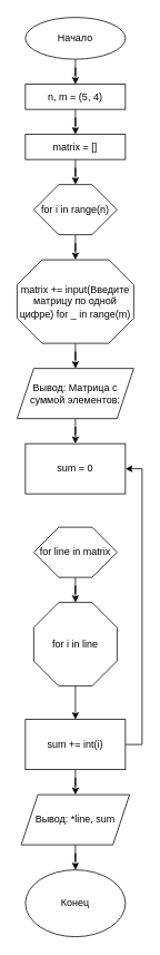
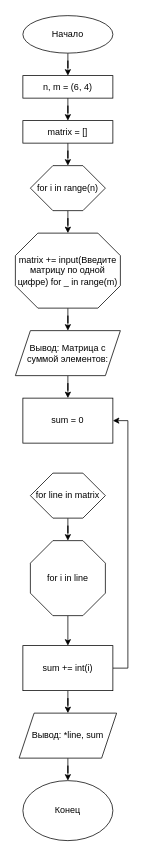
  <mxCell id="0" />
  <mxCell id="1" parent="0" />
  <mxCell id="2" style="edgeStyle=orthogonalEdgeStyle;rounded=0;orthogonalLoop=1;jettySize=auto;html=1;entryX=0.5;entryY=0;entryDx=0;entryDy=0;" edge="1" parent="1" source="3" target="5"><mxGeometry relative="1" as="geometry" /></mxCell>
  <mxCell id="3" value="Начало" style="ellipse;whiteSpace=wrap;html=1;" vertex="1" parent="1"><mxGeometry x="30" y="20" width="120" height="50" as="geometry" /></mxCell>
  <mxCell id="4" style="edgeStyle=orthogonalEdgeStyle;rounded=0;orthogonalLoop=1;jettySize=auto;html=1;entryX=0.5;entryY=0;entryDx=0;entryDy=0;" edge="1" parent="1" source="5" target="7"><mxGeometry relative="1" as="geometry" /></mxCell>
- <mxCell id="5" value="n, m = (5, 4)" style="rounded=0;whiteSpace=wrap;html=1;" vertex="1" parent="1"><mxGeometry x="30" y="100" width="120" height="30" as="geometry" /></mxCell>
+ <mxCell id="5" value="n, m = (6, 4)" style="rounded=0;whiteSpace=wrap;html=1;" vertex="1" parent="1"><mxGeometry x="30" y="100" width="120" height="30" as="geometry" /></mxCell>
  <mxCell id="6" style="edgeStyle=orthogonalEdgeStyle;rounded=0;orthogonalLoop=1;jettySize=auto;html=1;entryX=0.5;entryY=0;entryDx=0;entryDy=0;entryPerimeter=0;" edge="1" parent="1" source="7" target="9"><mxGeometry relative="1" as="geometry" /></mxCell>
  <mxCell id="7" value="matrix = []" style="rounded=0;whiteSpace=wrap;html=1;" vertex="1" parent="1"><mxGeometry x="30" y="160" width="120" height="30" as="geometry" /></mxCell>
  <mxCell id="8" style="edgeStyle=orthogonalEdgeStyle;rounded=0;orthogonalLoop=1;jettySize=auto;html=1;entryX=0.5;entryY=0;entryDx=0;entryDy=0;entryPerimeter=0;" edge="1" parent="1" source="9" target="11"><mxGeometry relative="1" as="geometry" /></mxCell>
  <mxCell id="9" value="for i in range(n)" style="whiteSpace=wrap;html=1;shape=mxgraph.basic.octagon2;align=center;verticalAlign=middle;dx=15;" vertex="1" parent="1"><mxGeometry x="40" y="220" width="100" height="60" as="geometry" /></mxCell>
  <mxCell id="10" style="edgeStyle=orthogonalEdgeStyle;rounded=0;orthogonalLoop=1;jettySize=auto;html=1;entryX=0.5;entryY=0;entryDx=0;entryDy=0;" edge="1" parent="1" source="11" target="13"><mxGeometry relative="1" as="geometry" /></mxCell>
  <mxCell id="11" value="matrix += input(Введите матрицу по одной цифре) for _ in range(m)" style="whiteSpace=wrap;html=1;shape=mxgraph.basic.octagon2;align=center;verticalAlign=middle;dx=15;" vertex="1" parent="1"><mxGeometry x="20" y="310" width="140" height="100" as="geometry" /></mxCell>
  <mxCell id="12" style="edgeStyle=orthogonalEdgeStyle;rounded=0;orthogonalLoop=1;jettySize=auto;html=1;entryX=0.5;entryY=0;entryDx=0;entryDy=0;" edge="1" parent="1" source="13" target="14"><mxGeometry relative="1" as="geometry" /></mxCell>
  <mxCell id="13" value="Вывод: Матрица с суммой элементов:" style="shape=parallelogram;perimeter=parallelogramPerimeter;whiteSpace=wrap;html=1;fixedSize=1;" vertex="1" parent="1"><mxGeometry x="20" y="440" width="140" height="60" as="geometry" /></mxCell>
  <mxCell id="14" value="sum = 0" style="rounded=0;whiteSpace=wrap;html=1;" vertex="1" parent="1"><mxGeometry x="30" y="530" width="120" height="60" as="geometry" /></mxCell>
  <mxCell id="15" style="edgeStyle=orthogonalEdgeStyle;rounded=0;orthogonalLoop=1;jettySize=auto;html=1;entryX=0.5;entryY=0;entryDx=0;entryDy=0;entryPerimeter=0;" edge="1" parent="1" source="16" target="18"><mxGeometry relative="1" as="geometry" /></mxCell>
  <mxCell id="16" value="for line in matrix" style="whiteSpace=wrap;html=1;shape=mxgraph.basic.octagon2;align=center;verticalAlign=middle;dx=15;" vertex="1" parent="1"><mxGeometry x="40" y="630" width="100" height="60" as="geometry" /></mxCell>
  <mxCell id="17" style="edgeStyle=orthogonalEdgeStyle;rounded=0;orthogonalLoop=1;jettySize=auto;html=1;entryX=0.5;entryY=0;entryDx=0;entryDy=0;" edge="1" parent="1" source="18" target="21"><mxGeometry relative="1" as="geometry" /></mxCell>
  <mxCell id="18" value="for i in line" style="whiteSpace=wrap;html=1;shape=mxgraph.basic.octagon2;align=center;verticalAlign=middle;dx=15;" vertex="1" parent="1"><mxGeometry x="40" y="720" width="100" height="100" as="geometry" /></mxCell>
  <mxCell id="19" style="edgeStyle=orthogonalEdgeStyle;rounded=0;orthogonalLoop=1;jettySize=auto;html=1;" edge="1" parent="1" source="21" target="23"><mxGeometry relative="1" as="geometry" /></mxCell>
  <mxCell id="20" style="edgeStyle=orthogonalEdgeStyle;rounded=0;orthogonalLoop=1;jettySize=auto;html=1;entryX=1;entryY=0.5;entryDx=0;entryDy=0;" edge="1" parent="1" source="21" target="14"><mxGeometry relative="1" as="geometry"><Array as="points"><mxPoint x="170" y="890" /><mxPoint x="170" y="560" /></Array></mxGeometry></mxCell>
  <mxCell id="21" value="sum += int(i)" style="rounded=0;whiteSpace=wrap;html=1;" vertex="1" parent="1"><mxGeometry x="30" y="860" width="120" height="60" as="geometry" /></mxCell>
  <mxCell id="22" style="edgeStyle=orthogonalEdgeStyle;rounded=0;orthogonalLoop=1;jettySize=auto;html=1;entryX=0.5;entryY=0;entryDx=0;entryDy=0;" edge="1" parent="1" source="23" target="24"><mxGeometry relative="1" as="geometry" /></mxCell>
  <mxCell id="23" value="Вывод: *line, sum" style="shape=parallelogram;perimeter=parallelogramPerimeter;whiteSpace=wrap;html=1;fixedSize=1;" vertex="1" parent="1"><mxGeometry x="25" y="950" width="130" height="60" as="geometry" /></mxCell>
  <mxCell id="24" value="Конец" style="ellipse;whiteSpace=wrap;html=1;" vertex="1" parent="1"><mxGeometry x="30" y="1040" width="120" height="80" as="geometry" /></mxCell>
